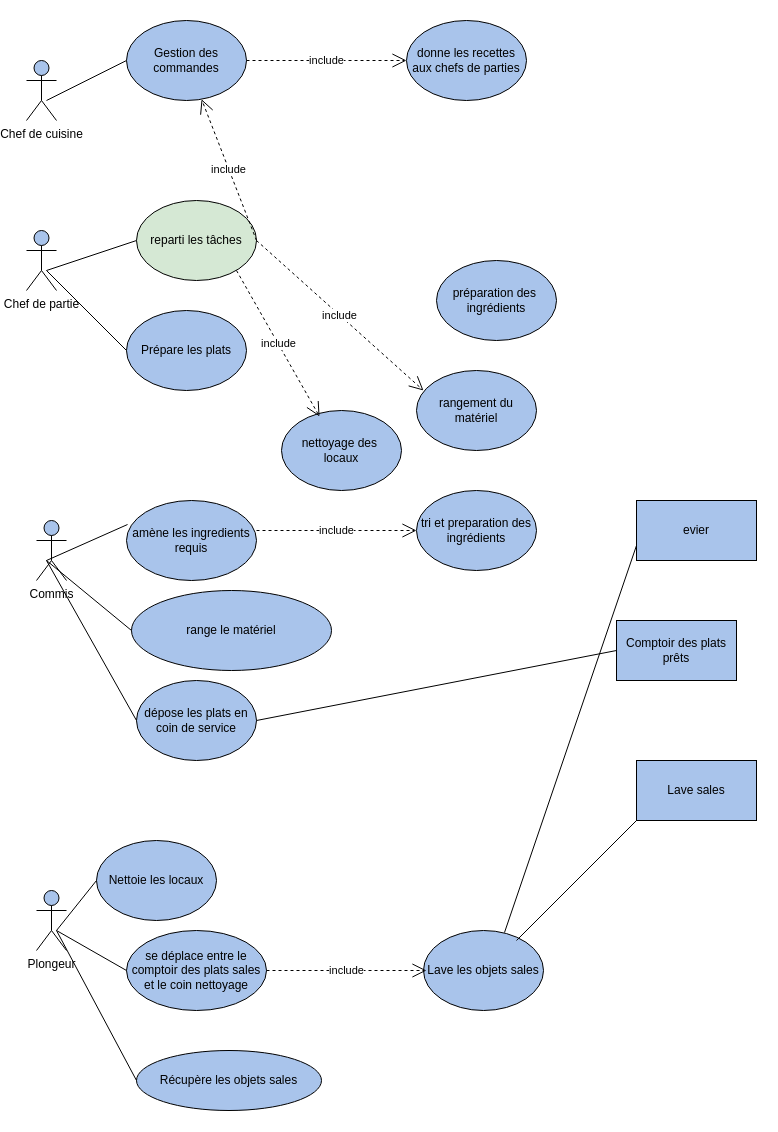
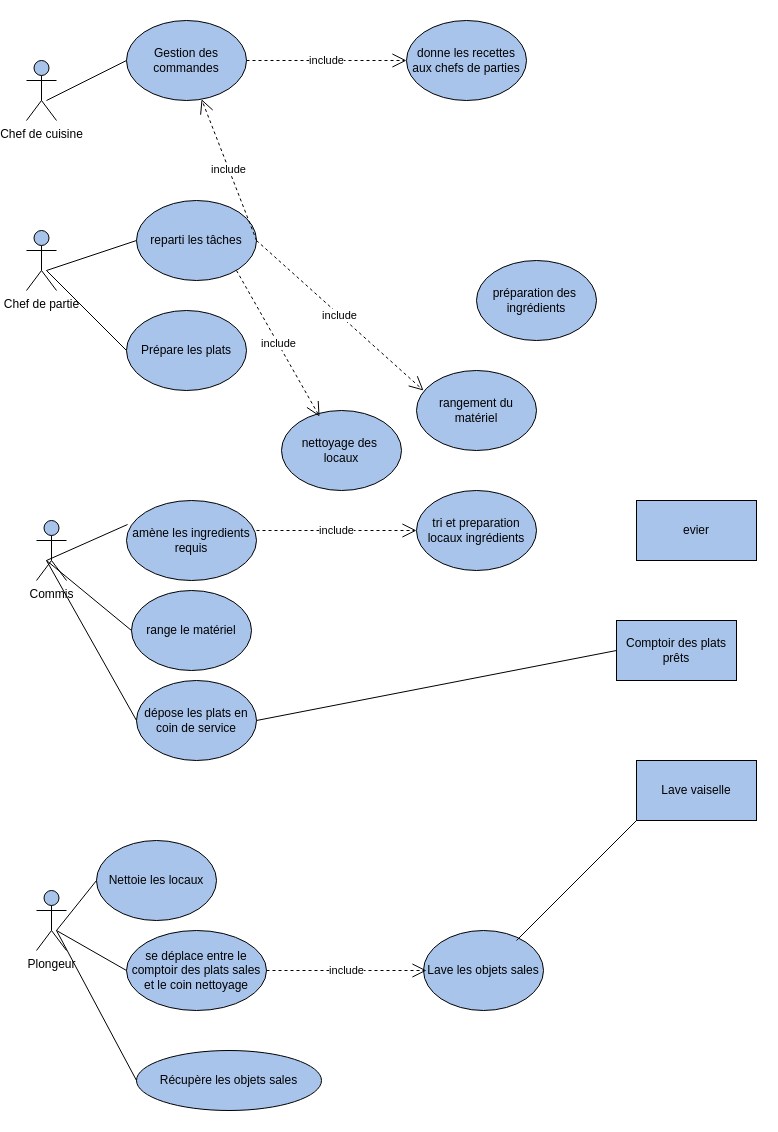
  <mxCell id="0" />
  <mxCell id="1" parent="0" />
  <mxCell id="2" value="Chef de cuisine" style="shape=umlActor;verticalLabelPosition=bottom;verticalAlign=top;html=1;outlineConnect=0;fillColor=#A9C4EB;" vertex="1" parent="1"><mxGeometry x="20" y="60" width="30" height="60" as="geometry" /></mxCell>
  <mxCell id="3" value="Gestion des commandes" style="ellipse;whiteSpace=wrap;html=1;fillColor=#A9C4EB;" vertex="1" parent="1"><mxGeometry x="120" y="20" width="120" height="80" as="geometry" /></mxCell>
  <mxCell id="4" value="donne les recettes aux chefs de parties" style="ellipse;whiteSpace=wrap;html=1;fillColor=#A9C4EB;" vertex="1" parent="1"><mxGeometry x="400" y="20" width="120" height="80" as="geometry" /></mxCell>
  <mxCell id="5" value="Chef de partie" style="shape=umlActor;verticalLabelPosition=bottom;verticalAlign=top;html=1;outlineConnect=0;fillColor=#A9C4EB;" vertex="1" parent="1"><mxGeometry x="20" y="230" width="30" height="60" as="geometry" /></mxCell>
- <mxCell id="6" value="reparti les tâches" style="ellipse;whiteSpace=wrap;html=1;fillColor=#d5e8d4;" vertex="1" parent="1"><mxGeometry x="130" y="200" width="120" height="80" as="geometry" /></mxCell>
+ <mxCell id="6" value="reparti les tâches" style="ellipse;whiteSpace=wrap;html=1;fillColor=#A9C4EB;" vertex="1" parent="1"><mxGeometry x="130" y="200" width="120" height="80" as="geometry" /></mxCell>
  <mxCell id="7" value="Prépare les plats" style="ellipse;whiteSpace=wrap;html=1;fillColor=#A9C4EB;" vertex="1" parent="1"><mxGeometry x="120" y="310" width="120" height="80" as="geometry" /></mxCell>
- <mxCell id="8" value="préparation des&amp;nbsp;&lt;div&gt;ingrédients&lt;/div&gt;" style="ellipse;whiteSpace=wrap;html=1;fillColor=#A9C4EB;" vertex="1" parent="1"><mxGeometry x="430" y="260" width="120" height="80" as="geometry" /></mxCell>
+ <mxCell id="8" value="préparation des&amp;nbsp;&lt;div&gt;ingrédients&lt;/div&gt;" style="ellipse;whiteSpace=wrap;html=1;fillColor=#A9C4EB;" vertex="1" parent="1"><mxGeometry x="470" y="260" width="120" height="80" as="geometry" /></mxCell>
  <mxCell id="9" value="rangement du matériel" style="ellipse;whiteSpace=wrap;html=1;fillColor=#A9C4EB;" vertex="1" parent="1"><mxGeometry x="410" y="370" width="120" height="80" as="geometry" /></mxCell>
  <mxCell id="10" value="Commis" style="shape=umlActor;verticalLabelPosition=bottom;verticalAlign=top;html=1;outlineConnect=0;fillColor=#A9C4EB;" vertex="1" parent="1"><mxGeometry x="30" y="520" width="30" height="60" as="geometry" /></mxCell>
  <mxCell id="11" value="amène les ingredients requis" style="ellipse;whiteSpace=wrap;html=1;fillColor=#A9C4EB;" vertex="1" parent="1"><mxGeometry x="120" y="500" width="130" height="80" as="geometry" /></mxCell>
- <mxCell id="12" value="tri et preparation des ingrédients" style="ellipse;whiteSpace=wrap;html=1;fillColor=#A9C4EB;" vertex="1" parent="1"><mxGeometry x="410" y="490" width="120" height="80" as="geometry" /></mxCell>
- <mxCell id="13" value="range le matériel" style="ellipse;whiteSpace=wrap;html=1;fillColor=#A9C4EB;" vertex="1" parent="1"><mxGeometry x="125" y="590" width="200" height="80" as="geometry" /></mxCell>
+ <mxCell id="12" value="tri et preparation locaux ingrédients" style="ellipse;whiteSpace=wrap;html=1;fillColor=#A9C4EB;" vertex="1" parent="1"><mxGeometry x="410" y="490" width="120" height="80" as="geometry" /></mxCell>
+ <mxCell id="13" value="range le matériel" style="ellipse;whiteSpace=wrap;html=1;fillColor=#A9C4EB;" vertex="1" parent="1"><mxGeometry x="125" y="590" width="120" height="80" as="geometry" /></mxCell>
  <mxCell id="14" value="dépose les plats en coin de service" style="ellipse;whiteSpace=wrap;html=1;fillColor=#A9C4EB;" vertex="1" parent="1"><mxGeometry x="130" y="680" width="120" height="80" as="geometry" /></mxCell>
  <mxCell id="15" value="Plongeur" style="shape=umlActor;verticalLabelPosition=bottom;verticalAlign=top;html=1;outlineConnect=0;fillColor=#A9C4EB;" vertex="1" parent="1"><mxGeometry x="30" y="890" width="30" height="60" as="geometry" /></mxCell>
  <mxCell id="16" value="Nettoie les locaux" style="ellipse;whiteSpace=wrap;html=1;fillColor=#A9C4EB;" vertex="1" parent="1"><mxGeometry x="90" y="840" width="120" height="80" as="geometry" /></mxCell>
  <mxCell id="17" value="se déplace entre le comptoir des plats sales et le coin nettoyage" style="ellipse;whiteSpace=wrap;html=1;fillColor=#A9C4EB;" vertex="1" parent="1"><mxGeometry x="120" y="930" width="140" height="80" as="geometry" /></mxCell>
  <mxCell id="18" value="Récupère les objets sales" style="ellipse;whiteSpace=wrap;html=1;fillColor=#A9C4EB;" vertex="1" parent="1"><mxGeometry x="130" y="1050" width="185" height="60" as="geometry" /></mxCell>
  <mxCell id="19" value="Lave les objets sales" style="ellipse;whiteSpace=wrap;html=1;fillColor=#A9C4EB;" vertex="1" parent="1"><mxGeometry x="417" y="930" width="120" height="80" as="geometry" /></mxCell>
  <mxCell id="20" value="Comptoir des plats prêts" style="rounded=0;whiteSpace=wrap;html=1;fillColor=#A9C4EB;" vertex="1" parent="1"><mxGeometry x="610" y="620" width="120" height="60" as="geometry" /></mxCell>
- <mxCell id="21" value="Lave sales" style="rounded=0;whiteSpace=wrap;html=1;fillColor=#A9C4EB;" vertex="1" parent="1"><mxGeometry x="630" y="760" width="120" height="60" as="geometry" /></mxCell>
+ <mxCell id="21" value="Lave vaiselle" style="rounded=0;whiteSpace=wrap;html=1;fillColor=#A9C4EB;" vertex="1" parent="1"><mxGeometry x="630" y="760" width="120" height="60" as="geometry" /></mxCell>
  <mxCell id="22" value="evier" style="rounded=0;whiteSpace=wrap;html=1;fillColor=#A9C4EB;" vertex="1" parent="1"><mxGeometry x="630" y="500" width="120" height="60" as="geometry" /></mxCell>
  <mxCell id="23" value="" style="endArrow=none;html=1;rounded=0;entryX=0;entryY=0.5;entryDx=0;entryDy=0;" edge="1" parent="1" target="16"><mxGeometry width="50" height="50" relative="1" as="geometry"><mxPoint x="50" y="930" as="sourcePoint" /><mxPoint x="100" y="880" as="targetPoint" /></mxGeometry></mxCell>
  <mxCell id="24" value="" style="endArrow=none;html=1;rounded=0;entryX=0;entryY=0.5;entryDx=0;entryDy=0;" edge="1" parent="1" target="17"><mxGeometry width="50" height="50" relative="1" as="geometry"><mxPoint x="50" y="930" as="sourcePoint" /><mxPoint x="100" y="880" as="targetPoint" /></mxGeometry></mxCell>
  <mxCell id="25" value="" style="endArrow=none;html=1;rounded=0;entryX=0;entryY=0.5;entryDx=0;entryDy=0;" edge="1" parent="1" target="18"><mxGeometry width="50" height="50" relative="1" as="geometry"><mxPoint x="50" y="930" as="sourcePoint" /><mxPoint x="100" y="880" as="targetPoint" /></mxGeometry></mxCell>
  <mxCell id="26" value="include" style="endArrow=open;endSize=12;dashed=1;html=1;rounded=0;" edge="1" parent="1"><mxGeometry width="160" relative="1" as="geometry"><mxPoint x="260" y="970" as="sourcePoint" /><mxPoint x="420" y="970" as="targetPoint" /></mxGeometry></mxCell>
  <mxCell id="27" value="" style="endArrow=none;html=1;rounded=0;entryX=0;entryY=1;entryDx=0;entryDy=0;" edge="1" parent="1" target="21"><mxGeometry width="50" height="50" relative="1" as="geometry"><mxPoint x="510" y="940" as="sourcePoint" /><mxPoint x="560" y="890" as="targetPoint" /></mxGeometry></mxCell>
  <mxCell id="28" value="" style="endArrow=none;html=1;rounded=0;entryX=0.008;entryY=0.3;entryDx=0;entryDy=0;entryPerimeter=0;" edge="1" parent="1" target="11"><mxGeometry width="50" height="50" relative="1" as="geometry"><mxPoint x="40" y="560" as="sourcePoint" /><mxPoint x="90" y="510" as="targetPoint" /></mxGeometry></mxCell>
  <mxCell id="29" value="" style="endArrow=none;html=1;rounded=0;entryX=0;entryY=0.5;entryDx=0;entryDy=0;" edge="1" parent="1" target="13"><mxGeometry width="50" height="50" relative="1" as="geometry"><mxPoint x="40" y="560" as="sourcePoint" /><mxPoint x="90" y="510" as="targetPoint" /></mxGeometry></mxCell>
  <mxCell id="30" value="" style="endArrow=none;html=1;rounded=0;entryX=0;entryY=0.5;entryDx=0;entryDy=0;" edge="1" parent="1" target="14"><mxGeometry width="50" height="50" relative="1" as="geometry"><mxPoint x="40" y="560" as="sourcePoint" /><mxPoint x="90" y="510" as="targetPoint" /></mxGeometry></mxCell>
  <mxCell id="31" value="include" style="endArrow=open;endSize=12;dashed=1;html=1;rounded=0;" edge="1" parent="1"><mxGeometry width="160" relative="1" as="geometry"><mxPoint x="250" y="530" as="sourcePoint" /><mxPoint x="410" y="530" as="targetPoint" /></mxGeometry></mxCell>
  <mxCell id="32" value="" style="endArrow=none;html=1;rounded=0;entryX=0;entryY=0.5;entryDx=0;entryDy=0;" edge="1" parent="1" target="20"><mxGeometry width="50" height="50" relative="1" as="geometry"><mxPoint x="250" y="720" as="sourcePoint" /><mxPoint x="300" y="670" as="targetPoint" /></mxGeometry></mxCell>
- <mxCell id="33" value="" style="endArrow=none;html=1;rounded=0;entryX=0;entryY=0.75;entryDx=0;entryDy=0;exitX=0.675;exitY=0.025;exitDx=0;exitDy=0;exitPerimeter=0;" edge="1" parent="1" source="19" target="22"><mxGeometry width="50" height="50" relative="1" as="geometry"><mxPoint x="230" y="1060" as="sourcePoint" /><mxPoint x="280" y="1010" as="targetPoint" /></mxGeometry></mxCell>
  <mxCell id="34" value="" style="endArrow=none;html=1;rounded=0;entryX=0;entryY=0.5;entryDx=0;entryDy=0;" edge="1" parent="1" target="3"><mxGeometry width="50" height="50" relative="1" as="geometry"><mxPoint x="40" y="100" as="sourcePoint" /><mxPoint x="90" y="50" as="targetPoint" /></mxGeometry></mxCell>
  <mxCell id="35" value="include" style="endArrow=open;endSize=12;dashed=1;html=1;rounded=0;" edge="1" parent="1"><mxGeometry width="160" relative="1" as="geometry"><mxPoint x="240" y="60" as="sourcePoint" /><mxPoint x="400" y="60" as="targetPoint" /></mxGeometry></mxCell>
  <mxCell id="36" value="" style="endArrow=none;html=1;rounded=0;entryX=0;entryY=0.5;entryDx=0;entryDy=0;" edge="1" parent="1" target="6"><mxGeometry width="50" height="50" relative="1" as="geometry"><mxPoint x="40" y="270" as="sourcePoint" /><mxPoint x="90" y="220" as="targetPoint" /></mxGeometry></mxCell>
  <mxCell id="37" value="" style="endArrow=none;html=1;rounded=0;entryX=0;entryY=0.5;entryDx=0;entryDy=0;" edge="1" parent="1" target="7"><mxGeometry width="50" height="50" relative="1" as="geometry"><mxPoint x="40" y="270" as="sourcePoint" /><mxPoint x="90" y="220" as="targetPoint" /></mxGeometry></mxCell>
  <mxCell id="38" value="include" style="endArrow=open;endSize=12;dashed=1;html=1;rounded=0;exitX=1;exitY=0.5;exitDx=0;exitDy=0;" edge="1" parent="1" source="6" target="3"><mxGeometry width="160" relative="1" as="geometry"><mxPoint x="370" y="290" as="sourcePoint" /><mxPoint x="530" y="290" as="targetPoint" /></mxGeometry></mxCell>
  <mxCell id="39" value="include" style="endArrow=open;endSize=12;dashed=1;html=1;rounded=0;exitX=1;exitY=0.5;exitDx=0;exitDy=0;" edge="1" parent="1" source="6"><mxGeometry width="160" relative="1" as="geometry"><mxPoint x="257" y="390" as="sourcePoint" /><mxPoint x="417" y="390" as="targetPoint" /></mxGeometry></mxCell>
  <mxCell id="40" value="nettoyage des&amp;nbsp;&lt;div&gt;locaux&lt;/div&gt;" style="ellipse;whiteSpace=wrap;html=1;fillColor=#A9C4EB;" vertex="1" parent="1"><mxGeometry x="275" y="410" width="120" height="80" as="geometry" /></mxCell>
  <mxCell id="41" value="include" style="endArrow=open;endSize=12;dashed=1;html=1;rounded=0;exitX=1;exitY=0.5;exitDx=0;exitDy=0;entryX=0.317;entryY=0.075;entryDx=0;entryDy=0;entryPerimeter=0;" edge="1" parent="1" target="40"><mxGeometry width="160" relative="1" as="geometry"><mxPoint x="230" y="270" as="sourcePoint" /><mxPoint x="397" y="420" as="targetPoint" /></mxGeometry></mxCell>
